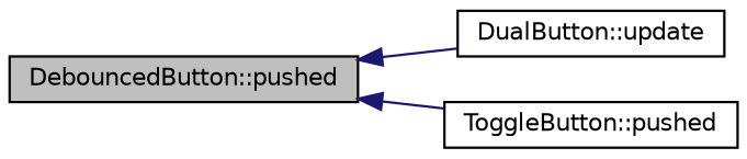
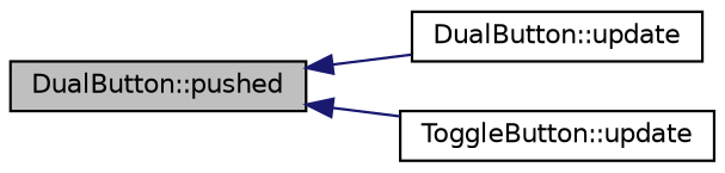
  digraph {
    rankdir=LR
    node [color=black fillcolor=white fontname=Helvetica fontsize=10 shape=record style=filled]
    edge [color=midnightblue dir=back fontname=Helvetica fontsize=10 labelfontname=Helvetica labelfontsize=10 style=solid]
-   n1 [fillcolor=grey75 fontcolor=black height=0.2 label="DebouncedButton::pushed" width=0.4]
+   n1 [fillcolor=grey75 fontcolor=black height=0.2 label="DualButton::pushed" width=0.4]
    n2 [height=0.2 label="DualButton::update" width=0.4]
-   n3 [height=0.2 label="ToggleButton::pushed" width=0.4]
+   n3 [height=0.2 label="ToggleButton::update" width=0.4]
    n1 -> n2
    n1 -> n3
  }
